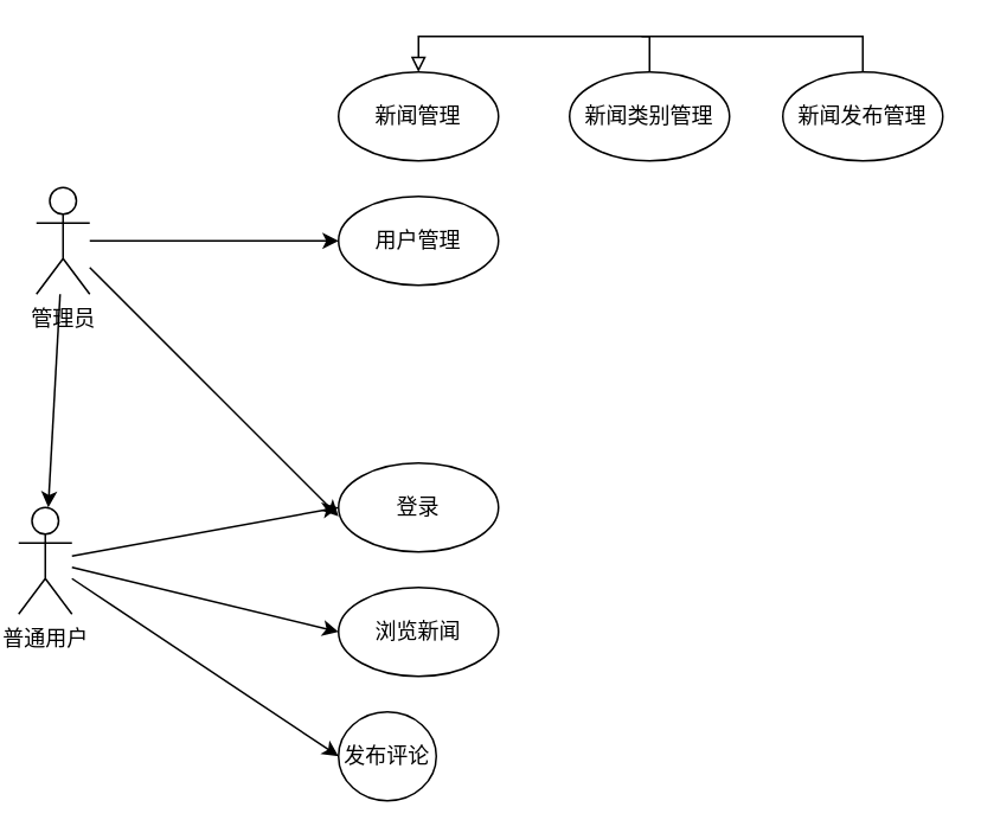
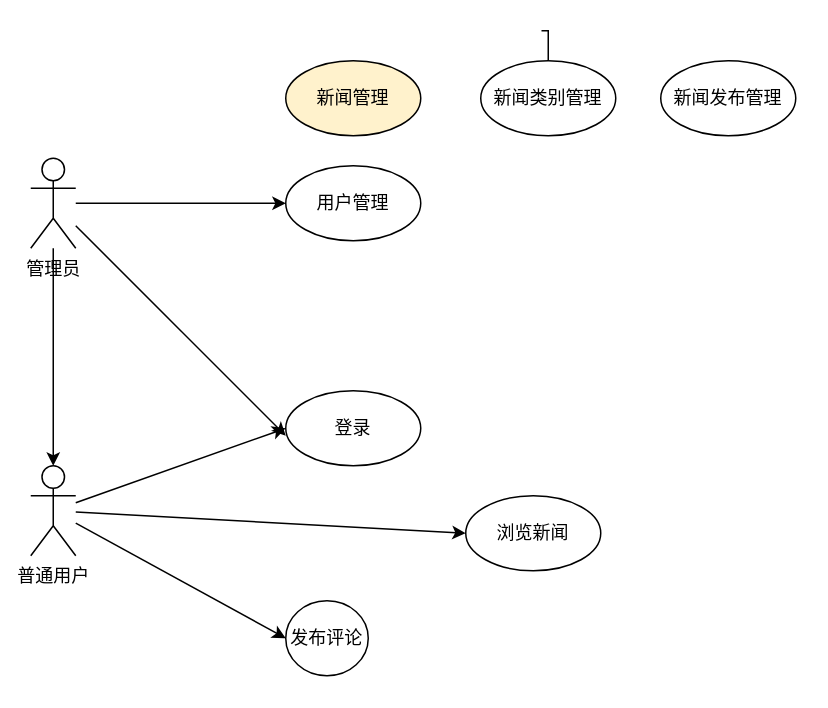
  <mxCell id="0" />
  <mxCell id="1" parent="0" />
  <mxCell id="2" value="" style="rounded=0;orthogonalLoop=1;jettySize=auto;html=1;" edge="1" parent="1" source="5" target="15"><mxGeometry relative="1" as="geometry"><mxPoint x="130" y="135" as="targetPoint" /></mxGeometry></mxCell>
  <mxCell id="3" value="" style="edgeStyle=orthogonalEdgeStyle;rounded=0;orthogonalLoop=1;jettySize=auto;html=1;entryX=0;entryY=0.5;entryDx=0;entryDy=0;" edge="1" parent="1" source="5" target="10"><mxGeometry relative="1" as="geometry"><mxPoint x="130" y="135" as="targetPoint" /></mxGeometry></mxCell>
  <mxCell id="4" value="" style="rounded=0;orthogonalLoop=1;jettySize=auto;html=1;" edge="1" parent="1" source="5"><mxGeometry relative="1" as="geometry"><mxPoint x="190" y="290" as="targetPoint" /></mxGeometry></mxCell>
  <mxCell id="5" value="管理员" style="shape=umlActor;verticalLabelPosition=bottom;verticalAlign=top;html=1;outlineConnect=0;" vertex="1" parent="1"><mxGeometry x="20" y="105" width="30" height="60" as="geometry" /></mxCell>
  <mxCell id="6" value="" style="edgeStyle=orthogonalEdgeStyle;rounded=0;orthogonalLoop=1;jettySize=auto;html=1;endArrow=none;endFill=0;" edge="1" parent="1" source="7"><mxGeometry relative="1" as="geometry"><mxPoint x="360" y="20" as="targetPoint" /></mxGeometry></mxCell>
  <mxCell id="7" value="新闻类别管理" style="ellipse;whiteSpace=wrap;html=1;" vertex="1" parent="1"><mxGeometry x="320" y="40" width="90" height="50" as="geometry" /></mxCell>
- <mxCell id="8" value="" style="edgeStyle=orthogonalEdgeStyle;rounded=0;orthogonalLoop=1;jettySize=auto;html=1;entryX=0.5;entryY=0;entryDx=0;entryDy=0;endArrow=block;endFill=0;" edge="1" parent="1" source="9" target="11"><mxGeometry relative="1" as="geometry"><mxPoint x="485" y="-40" as="targetPoint" /><Array as="points"><mxPoint x="485" y="20" /><mxPoint x="235" y="20" /></Array></mxGeometry></mxCell>
  <mxCell id="9" value="新闻发布管理" style="ellipse;whiteSpace=wrap;html=1;" vertex="1" parent="1"><mxGeometry x="440" y="40" width="90" height="50" as="geometry" /></mxCell>
  <mxCell id="10" value="用户管理" style="ellipse;whiteSpace=wrap;html=1;" vertex="1" parent="1"><mxGeometry x="190" y="110" width="90" height="50" as="geometry" /></mxCell>
- <mxCell id="11" value="新闻管理" style="ellipse;whiteSpace=wrap;html=1;" vertex="1" parent="1"><mxGeometry x="190" y="40" width="90" height="50" as="geometry" /></mxCell>
+ <mxCell id="11" value="新闻管理" style="ellipse;whiteSpace=wrap;html=1;fillColor=#fff2cc;" vertex="1" parent="1"><mxGeometry x="190" y="40" width="90" height="50" as="geometry" /></mxCell>
  <mxCell id="12" value="" style="rounded=0;orthogonalLoop=1;jettySize=auto;html=1;entryX=0;entryY=0.5;entryDx=0;entryDy=0;" edge="1" parent="1" source="15" target="18"><mxGeometry relative="1" as="geometry"><mxPoint x="130" y="340" as="targetPoint" /></mxGeometry></mxCell>
  <mxCell id="13" value="" style="rounded=0;orthogonalLoop=1;jettySize=auto;html=1;entryX=0;entryY=0.5;entryDx=0;entryDy=0;" edge="1" parent="1" source="15" target="17"><mxGeometry relative="1" as="geometry"><mxPoint x="130" y="340" as="targetPoint" /></mxGeometry></mxCell>
  <mxCell id="14" value="" style="rounded=0;orthogonalLoop=1;jettySize=auto;html=1;entryX=0;entryY=0.5;entryDx=0;entryDy=0;" edge="1" parent="1" source="15" target="16"><mxGeometry relative="1" as="geometry"><mxPoint x="35" y="450" as="targetPoint" /></mxGeometry></mxCell>
- <mxCell id="15" value="普通用户" style="shape=umlActor;verticalLabelPosition=bottom;verticalAlign=top;html=1;outlineConnect=0;" vertex="1" parent="1"><mxGeometry x="10" y="285" width="30" height="60" as="geometry" /></mxCell>
+ <mxCell id="15" value="普通用户" style="shape=umlActor;verticalLabelPosition=bottom;verticalAlign=top;html=1;outlineConnect=0;" vertex="1" parent="1"><mxGeometry x="20" y="310" width="30" height="60" as="geometry" /></mxCell>
  <mxCell id="16" value="发布评论" style="ellipse;whiteSpace=wrap;html=1;" vertex="1" parent="1"><mxGeometry x="190" y="400" width="55" height="50" as="geometry" /></mxCell>
- <mxCell id="17" value="浏览新闻" style="ellipse;whiteSpace=wrap;html=1;" vertex="1" parent="1"><mxGeometry x="190" y="330" width="90" height="50" as="geometry" /></mxCell>
+ <mxCell id="17" value="浏览新闻" style="ellipse;whiteSpace=wrap;html=1;" vertex="1" parent="1"><mxGeometry x="310" y="330" width="90" height="50" as="geometry" /></mxCell>
  <mxCell id="18" value="登录" style="ellipse;whiteSpace=wrap;html=1;" vertex="1" parent="1"><mxGeometry x="190" y="260" width="90" height="50" as="geometry" /></mxCell>
